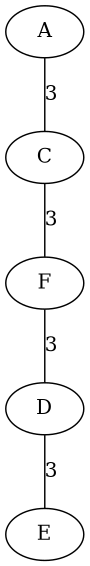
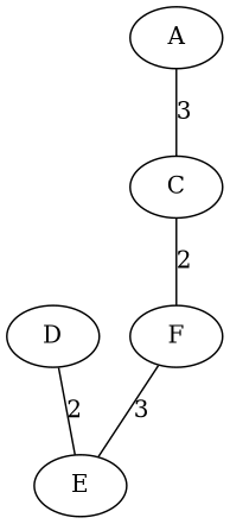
  graph {
    edge [weight=3]
    C
    F
    E
    D
    A
-   C -- F [label=3 weight=2]
-   F -- D [label=3]
-   D -- E [label=3]
+   C -- F [label=2 weight=2]
+   F -- E [label=3]
+   D -- E [label=2]
    A -- C [label=3 weight=4]
  }
